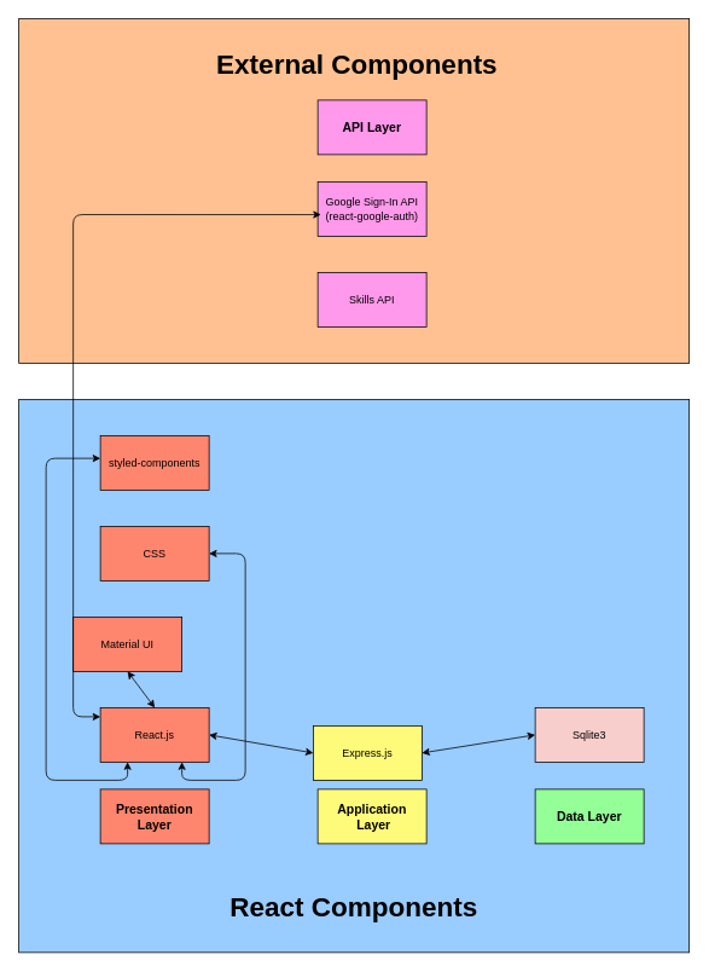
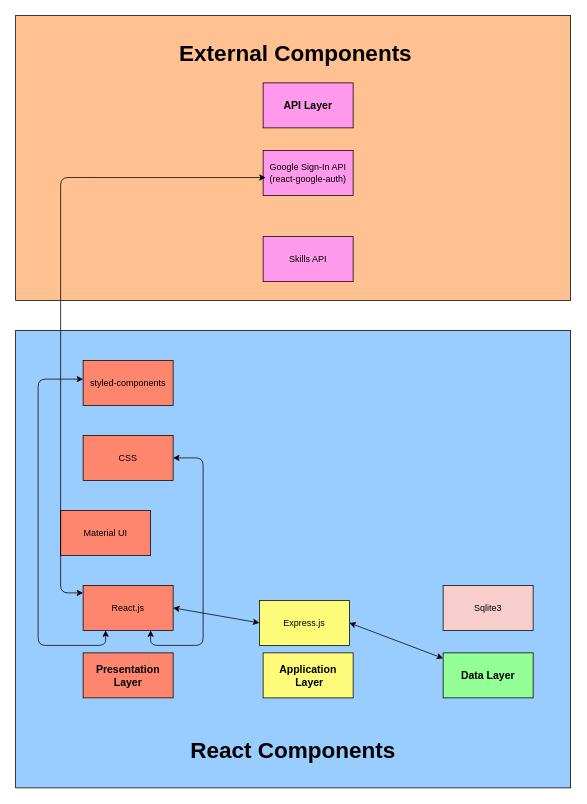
  <mxCell id="0" />
  <mxCell id="1" parent="0" />
  <mxCell id="2" value="" style="rounded=0;whiteSpace=wrap;html=1;fillColor=#99CCFF;" vertex="1" parent="1"><mxGeometry x="20" y="440" width="740" height="610" as="geometry" /></mxCell>
  <mxCell id="3" value="" style="rounded=0;whiteSpace=wrap;html=1;fillColor=#FFC191;" vertex="1" parent="1"><mxGeometry x="20" y="20" width="740" height="380" as="geometry" /></mxCell>
  <mxCell id="4" value="&lt;font style=&quot;font-size: 14px&quot;&gt;&lt;b&gt;Presentation Layer&lt;/b&gt;&lt;/font&gt;" style="rounded=0;whiteSpace=wrap;html=1;fillColor=#FF866E;" vertex="1" parent="1"><mxGeometry x="110" y="870" width="120" height="60" as="geometry" /></mxCell>
  <mxCell id="5" value="&lt;b&gt;&lt;font style=&quot;font-size: 14px&quot;&gt;Application&lt;br&gt;&amp;nbsp;Layer&lt;/font&gt;&lt;/b&gt;" style="rounded=0;whiteSpace=wrap;html=1;fillColor=#FFFB7A;" vertex="1" parent="1"><mxGeometry x="350" y="870" width="120" height="60" as="geometry" /></mxCell>
  <mxCell id="6" value="&lt;b&gt;&lt;font style=&quot;font-size: 14px&quot;&gt;Data Layer&lt;/font&gt;&lt;/b&gt;" style="rounded=0;whiteSpace=wrap;html=1;fillColor=#94FF97;" vertex="1" parent="1"><mxGeometry x="590" y="870" width="120" height="60" as="geometry" /></mxCell>
  <mxCell id="7" value="Material UI" style="rounded=0;whiteSpace=wrap;html=1;fillColor=#FF866E;" vertex="1" parent="1"><mxGeometry x="80" y="680" width="120" height="60" as="geometry" /></mxCell>
  <mxCell id="8" value="React.js" style="rounded=0;whiteSpace=wrap;html=1;fillColor=#FF866E;" vertex="1" parent="1"><mxGeometry x="110" y="780" width="120" height="60" as="geometry" /></mxCell>
  <mxCell id="9" value="CSS" style="rounded=0;whiteSpace=wrap;html=1;fillColor=#FF866E;" vertex="1" parent="1"><mxGeometry x="110" y="580" width="120" height="60" as="geometry" /></mxCell>
  <mxCell id="10" value="Express.js" style="rounded=0;whiteSpace=wrap;html=1;fillColor=#FFFB7A;" vertex="1" parent="1"><mxGeometry x="345" y="800" width="120" height="60" as="geometry" /></mxCell>
  <mxCell id="11" value="Sqlite3" style="rounded=0;whiteSpace=wrap;html=1;fillColor=#f8cecc;" vertex="1" parent="1"><mxGeometry x="590" y="780" width="120" height="60" as="geometry" /></mxCell>
  <mxCell id="12" value="styled-components" style="rounded=0;whiteSpace=wrap;html=1;fillColor=#FF866E;" vertex="1" parent="1"><mxGeometry x="110" y="480" width="120" height="60" as="geometry" /></mxCell>
  <mxCell id="13" value="&lt;b&gt;&lt;font style=&quot;font-size: 14px&quot;&gt;API Layer&lt;/font&gt;&lt;/b&gt;" style="rounded=0;whiteSpace=wrap;html=1;fillColor=#FF99EB;" vertex="1" parent="1"><mxGeometry x="350" y="110" width="120" height="60" as="geometry" /></mxCell>
  <mxCell id="14" value="Google Sign-In API&lt;br&gt;(react-google-auth)" style="rounded=0;whiteSpace=wrap;html=1;fillColor=#FF99EB;" vertex="1" parent="1"><mxGeometry x="350" y="200" width="120" height="60" as="geometry" /></mxCell>
- <mxCell id="15" value="Skills API" style="rounded=0;whiteSpace=wrap;html=1;fillColor=#FF99EB;" vertex="1" parent="1"><mxGeometry x="350" y="300" width="120" height="60" as="geometry" /></mxCell>
+ <mxCell id="15" value="Skills API" style="rounded=0;whiteSpace=wrap;html=1;fillColor=#FF99EB;" vertex="1" parent="1"><mxGeometry x="350" y="315" width="120" height="60" as="geometry" /></mxCell>
  <mxCell id="16" value="&lt;font style=&quot;font-size: 30px&quot;&gt;&lt;b&gt;External Components&lt;/b&gt;&lt;/font&gt;" style="text;html=1;strokeColor=none;fillColor=none;align=center;verticalAlign=middle;whiteSpace=wrap;rounded=0;" vertex="1" parent="1"><mxGeometry x="236" y="60" width="315" height="20" as="geometry" /></mxCell>
  <mxCell id="17" value="&lt;font style=&quot;font-size: 30px&quot;&gt;&lt;b&gt;React Components&lt;/b&gt;&lt;/font&gt;" style="text;html=1;strokeColor=none;fillColor=none;align=center;verticalAlign=middle;whiteSpace=wrap;rounded=0;" vertex="1" parent="1"><mxGeometry x="235" y="990" width="310" height="20" as="geometry" /></mxCell>
- <mxCell id="18" value="" style="endArrow=classic;startArrow=classic;html=1;entryX=0;entryY=0.5;entryDx=0;entryDy=0;exitX=1;exitY=0.5;exitDx=0;exitDy=0;" edge="1" parent="1" source="10" target="11"><mxGeometry width="50" height="50" relative="1" as="geometry"><mxPoint x="490" y="840" as="sourcePoint" /><mxPoint x="540" y="790" as="targetPoint" /></mxGeometry></mxCell>
+ <mxCell id="18" value="" style="endArrow=classic;startArrow=classic;html=1;exitX=1;exitY=0.5;exitDx=0;exitDy=0;" edge="1" parent="1" source="10" target="6"><mxGeometry width="50" height="50" relative="1" as="geometry"><mxPoint x="490" y="840" as="sourcePoint" /><mxPoint x="540" y="790" as="targetPoint" /></mxGeometry></mxCell>
  <mxCell id="19" value="" style="endArrow=classic;startArrow=classic;html=1;entryX=0;entryY=0.5;entryDx=0;entryDy=0;exitX=1;exitY=0.5;exitDx=0;exitDy=0;" edge="1" parent="1" source="8" target="10"><mxGeometry width="50" height="50" relative="1" as="geometry"><mxPoint x="255" y="835" as="sourcePoint" /><mxPoint x="305" y="785" as="targetPoint" /></mxGeometry></mxCell>
- <mxCell id="20" value="" style="endArrow=classic;startArrow=classic;html=1;exitX=0.5;exitY=0;exitDx=0;exitDy=0;entryX=0.5;entryY=1;entryDx=0;entryDy=0;" edge="1" parent="1" source="8" target="7"><mxGeometry width="50" height="50" relative="1" as="geometry"><mxPoint x="310" y="530" as="sourcePoint" /><mxPoint x="360" y="480" as="targetPoint" /></mxGeometry></mxCell>
  <mxCell id="21" value="" style="edgeStyle=segmentEdgeStyle;endArrow=classic;html=1;entryX=0;entryY=0.5;entryDx=0;entryDy=0;startArrow=classic;" edge="1" parent="1"><mxGeometry width="50" height="50" relative="1" as="geometry"><mxPoint x="140" y="840" as="sourcePoint" /><mxPoint x="110" y="505" as="targetPoint" /><Array as="points"><mxPoint x="140" y="860" /><mxPoint x="50" y="860" /><mxPoint x="50" y="505" /></Array></mxGeometry></mxCell>
  <mxCell id="22" value="" style="edgeStyle=segmentEdgeStyle;endArrow=classic;html=1;entryX=1;entryY=0.5;entryDx=0;entryDy=0;startArrow=classic;exitX=0.75;exitY=1;exitDx=0;exitDy=0;" edge="1" parent="1" source="8" target="9"><mxGeometry width="50" height="50" relative="1" as="geometry"><mxPoint x="150" y="850" as="sourcePoint" /><mxPoint x="120" y="515" as="targetPoint" /><Array as="points"><mxPoint x="200" y="860" /><mxPoint x="270" y="860" /><mxPoint x="270" y="610" /></Array></mxGeometry></mxCell>
  <mxCell id="23" value="" style="edgeStyle=segmentEdgeStyle;endArrow=classic;html=1;entryX=0.029;entryY=0.604;entryDx=0;entryDy=0;startArrow=classic;entryPerimeter=0;" edge="1" parent="1" target="14"><mxGeometry width="50" height="50" relative="1" as="geometry"><mxPoint x="110" y="790" as="sourcePoint" /><mxPoint x="120" y="515" as="targetPoint" /><Array as="points"><mxPoint x="80" y="790" /><mxPoint x="80" y="236" /></Array></mxGeometry></mxCell>
  <mxCell id="24" style="edgeStyle=orthogonalEdgeStyle;rounded=0;orthogonalLoop=1;jettySize=auto;html=1;exitX=0;exitY=0.25;exitDx=0;exitDy=0;" edge="1" parent="1" source="8"><mxGeometry relative="1" as="geometry"><mxPoint x="110" y="795" as="targetPoint" /></mxGeometry></mxCell>
